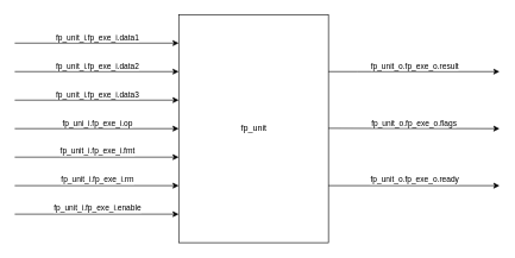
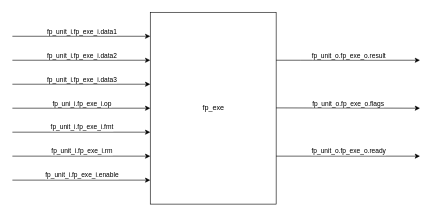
  <mxCell id="0" />
  <mxCell id="1" parent="0" />
- <mxCell id="2" value="fp_unit" style="externalPins=0;recursiveResize=0;shadow=0;dashed=0;align=center;html=1;strokeWidth=1;shape=mxgraph.rtl.abstract.entity;container=1;collapsible=0;kind=sequential;drawPins=0;left=3;right=2;bottom=0;top=0;points=[[0,0.08,0,0,0],[0,0.22,0,0,0],[0,0.36,0,0,0],[0,0.5,0,0,0],[0,0.64,0,0,0],[0,0.78,0,0,0],[0,0.92,0,0,0],[1,0.3,0,0,0],[1,0.5,0,0,0],[1,0.7,0,0,0]];" vertex="1" parent="1"><mxGeometry x="250" y="20" width="210" height="320" as="geometry" /></mxCell>
+ <mxCell id="2" value="fp_exe" style="externalPins=0;recursiveResize=0;shadow=0;dashed=0;align=center;html=1;strokeWidth=1;shape=mxgraph.rtl.abstract.entity;container=1;collapsible=0;kind=sequential;drawPins=0;left=3;right=2;bottom=0;top=0;points=[[0,0.08,0,0,0],[0,0.22,0,0,0],[0,0.36,0,0,0],[0,0.5,0,0,0],[0,0.64,0,0,0],[0,0.78,0,0,0],[0,0.92,0,0,0],[1,0.3,0,0,0],[1,0.5,0,0,0],[1,0.7,0,0,0]];" vertex="1" parent="1"><mxGeometry x="250" y="20" width="210" height="320" as="geometry" /></mxCell>
  <mxCell id="3" value="" style="endArrow=classic;html=1;" edge="1" parent="1"><mxGeometry relative="1" as="geometry"><mxPoint x="460" y="100" as="sourcePoint" /><mxPoint x="700" y="100" as="targetPoint" /><Array as="points"><mxPoint x="510" y="100" /></Array></mxGeometry></mxCell>
  <mxCell id="4" value="fp_unit_o.fp_exe_o.result" style="edgeLabel;resizable=0;html=1;align=center;verticalAlign=bottom;" connectable="0" vertex="1" parent="3"><mxGeometry relative="1" as="geometry" /></mxCell>
  <mxCell id="5" value="" style="endArrow=classic;html=1;" edge="1" parent="1"><mxGeometry relative="1" as="geometry"><mxPoint x="460" y="179.5" as="sourcePoint" /><mxPoint x="700" y="180" as="targetPoint" /></mxGeometry></mxCell>
  <mxCell id="6" value="fp_unit_o.fp_exe_o.flags" style="edgeLabel;resizable=0;html=1;align=center;verticalAlign=bottom;" connectable="0" vertex="1" parent="5"><mxGeometry relative="1" as="geometry" /></mxCell>
  <mxCell id="7" value="" style="endArrow=classic;html=1;" edge="1" parent="1"><mxGeometry relative="1" as="geometry"><mxPoint x="460" y="260" as="sourcePoint" /><mxPoint x="700" y="260" as="targetPoint" /></mxGeometry></mxCell>
  <mxCell id="8" value="fp_unit_o.fp_exe_o.ready" style="edgeLabel;resizable=0;html=1;align=center;verticalAlign=bottom;" connectable="0" vertex="1" parent="7"><mxGeometry relative="1" as="geometry" /></mxCell>
  <mxCell id="9" value="" style="endArrow=classic;html=1;" edge="1" parent="1"><mxGeometry relative="1" as="geometry"><mxPoint x="20" y="60" as="sourcePoint" /><mxPoint x="250" y="60" as="targetPoint" /></mxGeometry></mxCell>
  <mxCell id="10" value="fp_unit_i.fp_exe_i.data1" style="edgeLabel;resizable=0;html=1;align=center;verticalAlign=bottom;" connectable="0" vertex="1" parent="9"><mxGeometry relative="1" as="geometry" /></mxCell>
  <mxCell id="11" value="" style="endArrow=classic;html=1;" edge="1" parent="1"><mxGeometry relative="1" as="geometry"><mxPoint x="20" y="100" as="sourcePoint" /><mxPoint x="250" y="100" as="targetPoint" /></mxGeometry></mxCell>
  <mxCell id="12" value="fp_unit_i.fp_exe_i.data2" style="edgeLabel;resizable=0;html=1;align=center;verticalAlign=bottom;" connectable="0" vertex="1" parent="11"><mxGeometry relative="1" as="geometry" /></mxCell>
  <mxCell id="13" value="" style="endArrow=classic;html=1;" edge="1" parent="1"><mxGeometry relative="1" as="geometry"><mxPoint x="20" y="140" as="sourcePoint" /><mxPoint x="250" y="140" as="targetPoint" /></mxGeometry></mxCell>
  <mxCell id="14" value="fp_unit_i.fp_exe_i.data3" style="edgeLabel;resizable=0;html=1;align=center;verticalAlign=bottom;" connectable="0" vertex="1" parent="13"><mxGeometry relative="1" as="geometry" /></mxCell>
  <mxCell id="15" value="" style="endArrow=classic;html=1;" edge="1" parent="1"><mxGeometry relative="1" as="geometry"><mxPoint x="20" y="180" as="sourcePoint" /><mxPoint x="250" y="180" as="targetPoint" /></mxGeometry></mxCell>
  <mxCell id="16" value="fp_uni_i.fp_exe_i.op" style="edgeLabel;resizable=0;html=1;align=center;verticalAlign=bottom;" connectable="0" vertex="1" parent="15"><mxGeometry relative="1" as="geometry" /></mxCell>
  <mxCell id="17" value="" style="endArrow=classic;html=1;" edge="1" parent="1"><mxGeometry relative="1" as="geometry"><mxPoint x="20" y="220" as="sourcePoint" /><mxPoint x="250" y="220" as="targetPoint" /></mxGeometry></mxCell>
  <mxCell id="18" value="fp_unit_i.fp_exe_i.fmt" style="edgeLabel;resizable=0;html=1;align=center;verticalAlign=bottom;" connectable="0" vertex="1" parent="17"><mxGeometry relative="1" as="geometry" /></mxCell>
  <mxCell id="19" value="" style="endArrow=classic;html=1;" edge="1" parent="1"><mxGeometry relative="1" as="geometry"><mxPoint x="20" y="260" as="sourcePoint" /><mxPoint x="250" y="260" as="targetPoint" /></mxGeometry></mxCell>
  <mxCell id="20" value="fp_unit_i.fp_exe_i.rm" style="edgeLabel;resizable=0;html=1;align=center;verticalAlign=bottom;" connectable="0" vertex="1" parent="19"><mxGeometry relative="1" as="geometry" /></mxCell>
  <mxCell id="21" value="" style="endArrow=classic;html=1;" edge="1" parent="1"><mxGeometry relative="1" as="geometry"><mxPoint x="20" y="300" as="sourcePoint" /><mxPoint x="250" y="300" as="targetPoint" /></mxGeometry></mxCell>
  <mxCell id="22" value="fp_unit_i.fp_exe_i.enable" style="edgeLabel;resizable=0;html=1;align=center;verticalAlign=bottom;" connectable="0" vertex="1" parent="21"><mxGeometry relative="1" as="geometry" /></mxCell>
